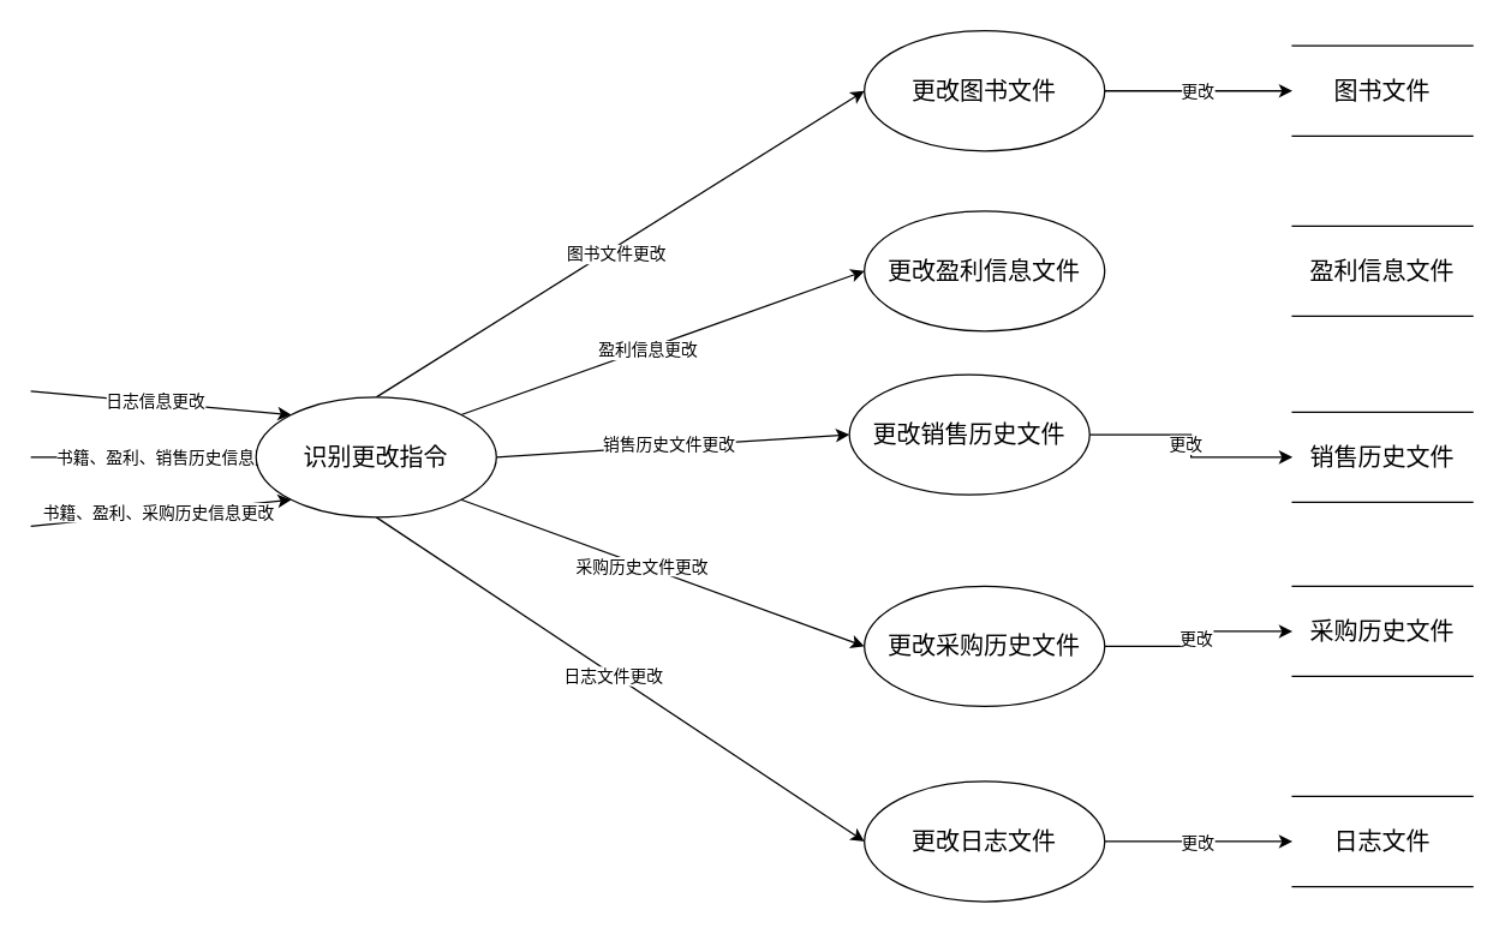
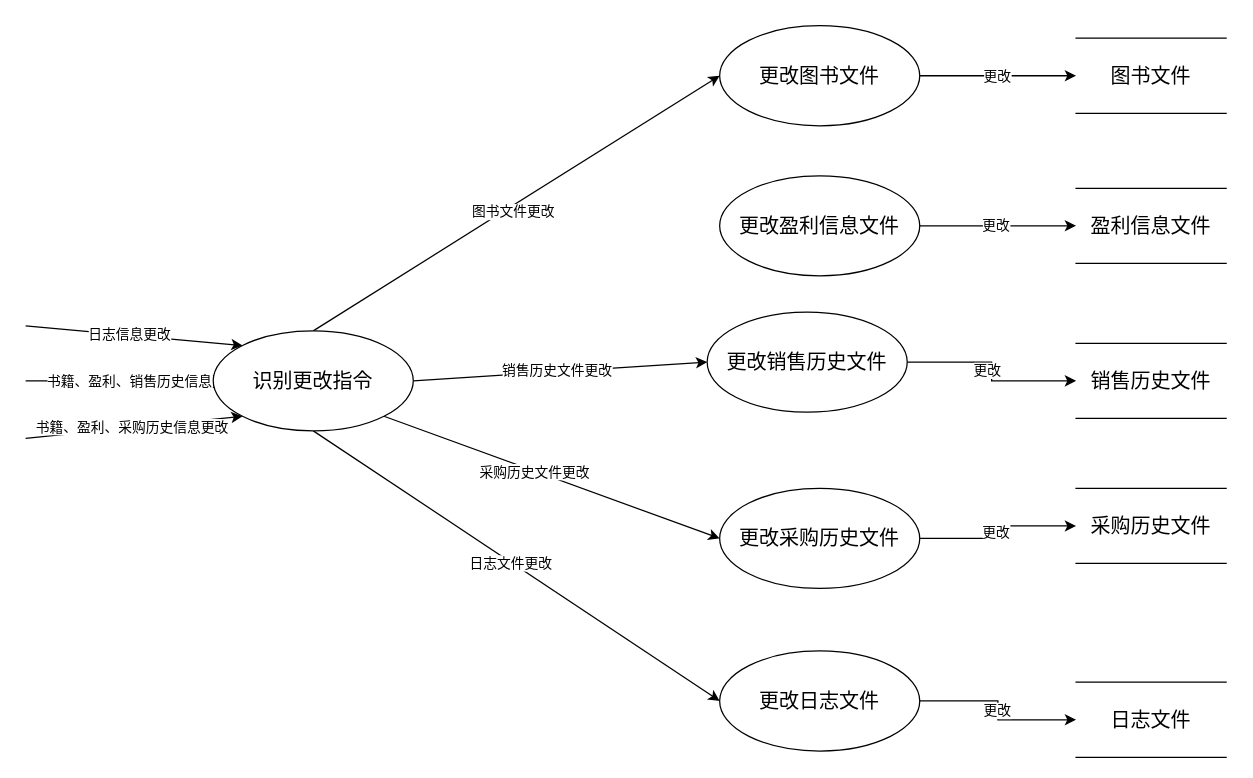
  <mxCell id="0" />
  <mxCell id="1" parent="0" />
  <mxCell id="2" style="rounded=0;orthogonalLoop=1;jettySize=auto;html=1;entryX=0;entryY=0.5;entryDx=0;entryDy=0;" parent="1" target="18" edge="1"><mxGeometry relative="1" as="geometry"><mxPoint x="20" y="304" as="sourcePoint" /></mxGeometry></mxCell>
  <mxCell id="3" value="书籍、盈利、销售历史信息更改" style="edgeLabel;html=1;align=center;verticalAlign=middle;resizable=0;points=[];" parent="2" vertex="1" connectable="0"><mxGeometry x="-0.546" relative="1" as="geometry"><mxPoint x="59" as="offset" /></mxGeometry></mxCell>
  <mxCell id="4" style="rounded=0;orthogonalLoop=1;jettySize=auto;html=1;entryX=0;entryY=1;entryDx=0;entryDy=0;" parent="1" target="18" edge="1"><mxGeometry relative="1" as="geometry"><mxPoint x="20" y="350" as="sourcePoint" /></mxGeometry></mxCell>
  <mxCell id="5" value="书籍、盈利、采购历史信息更改" style="edgeLabel;html=1;align=center;verticalAlign=middle;resizable=0;points=[];" parent="4" vertex="1" connectable="0"><mxGeometry x="-0.162" y="1" relative="1" as="geometry"><mxPoint x="12" y="-1" as="offset" /></mxGeometry></mxCell>
  <mxCell id="6" value="" style="endArrow=classic;html=1;rounded=0;entryX=0;entryY=0;entryDx=0;entryDy=0;" parent="1" target="18" edge="1"><mxGeometry width="50" height="50" relative="1" as="geometry"><mxPoint x="20" y="260" as="sourcePoint" /><mxPoint x="957" y="171" as="targetPoint" /></mxGeometry></mxCell>
  <mxCell id="7" value="日志信息更改" style="edgeLabel;html=1;align=center;verticalAlign=middle;resizable=0;points=[];" parent="6" vertex="1" connectable="0"><mxGeometry x="-0.002" relative="1" as="geometry"><mxPoint x="-4" y="-1" as="offset" /></mxGeometry></mxCell>
  <mxCell id="8" style="rounded=0;orthogonalLoop=1;jettySize=auto;html=1;exitX=0.5;exitY=0;exitDx=0;exitDy=0;entryX=0;entryY=0.5;entryDx=0;entryDy=0;" parent="1" source="18" target="33" edge="1"><mxGeometry relative="1" as="geometry" /></mxCell>
  <mxCell id="9" value="图书文件更改" style="edgeLabel;html=1;align=center;verticalAlign=middle;resizable=0;points=[];" parent="8" vertex="1" connectable="0"><mxGeometry x="-0.042" y="2" relative="1" as="geometry"><mxPoint x="5" y="4" as="offset" /></mxGeometry></mxCell>
- <mxCell id="10" style="rounded=0;orthogonalLoop=1;jettySize=auto;html=1;exitX=1;exitY=0;exitDx=0;exitDy=0;entryX=0;entryY=0.5;entryDx=0;entryDy=0;" parent="1" source="18" target="27" edge="1"><mxGeometry relative="1" as="geometry" /></mxCell>
- <mxCell id="11" value="盈利信息更改" style="edgeLabel;html=1;align=center;verticalAlign=middle;resizable=0;points=[];" parent="10" vertex="1" connectable="0"><mxGeometry x="-0.026" y="-1" relative="1" as="geometry"><mxPoint x="-7" y="3" as="offset" /></mxGeometry></mxCell>
  <mxCell id="12" style="rounded=0;orthogonalLoop=1;jettySize=auto;html=1;exitX=1;exitY=0.5;exitDx=0;exitDy=0;entryX=0;entryY=0.5;entryDx=0;entryDy=0;" parent="1" source="18" target="30" edge="1"><mxGeometry relative="1" as="geometry" /></mxCell>
  <mxCell id="13" value="销售历史文件更改" style="edgeLabel;html=1;align=center;verticalAlign=middle;resizable=0;points=[];" parent="12" vertex="1" connectable="0"><mxGeometry x="-0.026" y="2" relative="1" as="geometry"><mxPoint y="1" as="offset" /></mxGeometry></mxCell>
  <mxCell id="14" style="rounded=0;orthogonalLoop=1;jettySize=auto;html=1;exitX=1;exitY=1;exitDx=0;exitDy=0;entryX=0;entryY=0.5;entryDx=0;entryDy=0;" parent="1" source="18" target="24" edge="1"><mxGeometry relative="1" as="geometry" /></mxCell>
  <mxCell id="15" value="采购历史文件更改" style="edgeLabel;html=1;align=center;verticalAlign=middle;resizable=0;points=[];" parent="14" vertex="1" connectable="0"><mxGeometry x="-0.103" relative="1" as="geometry"><mxPoint as="offset" /></mxGeometry></mxCell>
  <mxCell id="16" style="rounded=0;orthogonalLoop=1;jettySize=auto;html=1;exitX=0.5;exitY=1;exitDx=0;exitDy=0;entryX=0;entryY=0.5;entryDx=0;entryDy=0;" parent="1" source="18" target="21" edge="1"><mxGeometry relative="1" as="geometry" /></mxCell>
  <mxCell id="17" value="日志文件更改" style="edgeLabel;html=1;align=center;verticalAlign=middle;resizable=0;points=[];" parent="16" vertex="1" connectable="0"><mxGeometry x="-0.087" y="1" relative="1" as="geometry"><mxPoint x="9" y="8" as="offset" /></mxGeometry></mxCell>
  <mxCell id="18" value="&lt;font style=&quot;font-size: 16px;&quot;&gt;识别更改指令&lt;/font&gt;" style="ellipse;whiteSpace=wrap;html=1;" parent="1" vertex="1"><mxGeometry x="170" y="264" width="160" height="80" as="geometry" /></mxCell>
  <mxCell id="19" style="edgeStyle=orthogonalEdgeStyle;rounded=0;orthogonalLoop=1;jettySize=auto;html=1;exitX=1;exitY=0.5;exitDx=0;exitDy=0;entryX=0;entryY=0.5;entryDx=0;entryDy=0;" parent="1" source="21" target="36" edge="1"><mxGeometry relative="1" as="geometry" /></mxCell>
  <mxCell id="20" value="更改" style="edgeLabel;html=1;align=center;verticalAlign=middle;resizable=0;points=[];" parent="19" vertex="1" connectable="0"><mxGeometry x="-0.005" relative="1" as="geometry"><mxPoint x="-1" as="offset" /></mxGeometry></mxCell>
  <mxCell id="21" value="&lt;font style=&quot;font-size: 16px;&quot;&gt;更改日志文件&lt;/font&gt;" style="ellipse;whiteSpace=wrap;html=1;" parent="1" vertex="1"><mxGeometry x="575" y="520" width="160" height="80" as="geometry" /></mxCell>
  <mxCell id="22" style="edgeStyle=orthogonalEdgeStyle;rounded=0;orthogonalLoop=1;jettySize=auto;html=1;exitX=1;exitY=0.5;exitDx=0;exitDy=0;entryX=0;entryY=0.5;entryDx=0;entryDy=0;" parent="1" source="24" target="35" edge="1"><mxGeometry relative="1" as="geometry" /></mxCell>
  <mxCell id="23" value="更改" style="edgeLabel;html=1;align=center;verticalAlign=middle;resizable=0;points=[];" parent="22" vertex="1" connectable="0"><mxGeometry x="-0.005" relative="1" as="geometry"><mxPoint x="-2" y="-1" as="offset" /></mxGeometry></mxCell>
  <mxCell id="24" value="&lt;font style=&quot;font-size: 16px;&quot;&gt;更改采购历史文件&lt;/font&gt;" style="ellipse;whiteSpace=wrap;html=1;" parent="1" vertex="1"><mxGeometry x="575" y="390" width="160" height="80" as="geometry" /></mxCell>
+ <mxCell id="25" style="edgeStyle=orthogonalEdgeStyle;rounded=0;orthogonalLoop=1;jettySize=auto;html=1;exitX=1;exitY=0.5;exitDx=0;exitDy=0;entryX=0;entryY=0.5;entryDx=0;entryDy=0;" parent="1" source="27" target="37" edge="1"><mxGeometry relative="1" as="geometry" /></mxCell>
+ <mxCell id="26" value="更改" style="edgeLabel;html=1;align=center;verticalAlign=middle;resizable=0;points=[];" parent="25" vertex="1" connectable="0"><mxGeometry x="0.018" y="1" relative="1" as="geometry"><mxPoint x="-4" as="offset" /></mxGeometry></mxCell>
  <mxCell id="27" value="&lt;font style=&quot;font-size: 16px;&quot;&gt;更改盈利信息文件&lt;/font&gt;" style="ellipse;whiteSpace=wrap;html=1;" parent="1" vertex="1"><mxGeometry x="575" y="140" width="160" height="80" as="geometry" /></mxCell>
  <mxCell id="28" style="edgeStyle=orthogonalEdgeStyle;rounded=0;orthogonalLoop=1;jettySize=auto;html=1;exitX=1;exitY=0.5;exitDx=0;exitDy=0;entryX=0;entryY=0.5;entryDx=0;entryDy=0;" parent="1" source="30" target="34" edge="1"><mxGeometry relative="1" as="geometry" /></mxCell>
  <mxCell id="29" value="更改" style="edgeLabel;html=1;align=center;verticalAlign=middle;resizable=0;points=[];" parent="28" vertex="1" connectable="0"><mxGeometry x="-0.005" y="-1" relative="1" as="geometry"><mxPoint x="-3" y="-1" as="offset" /></mxGeometry></mxCell>
  <mxCell id="30" value="&lt;font style=&quot;font-size: 16px;&quot;&gt;更改销售历史文件&lt;/font&gt;" style="ellipse;whiteSpace=wrap;html=1;" parent="1" vertex="1"><mxGeometry x="565" y="249" width="160" height="80" as="geometry" /></mxCell>
  <mxCell id="31" style="edgeStyle=orthogonalEdgeStyle;rounded=0;orthogonalLoop=1;jettySize=auto;html=1;exitX=1;exitY=0.5;exitDx=0;exitDy=0;entryX=0;entryY=0.5;entryDx=0;entryDy=0;" parent="1" source="33" target="38" edge="1"><mxGeometry relative="1" as="geometry" /></mxCell>
  <mxCell id="32" value="更改" style="edgeLabel;html=1;align=center;verticalAlign=middle;resizable=0;points=[];" parent="31" vertex="1" connectable="0"><mxGeometry x="-0.005" y="-2" relative="1" as="geometry"><mxPoint x="-1" y="-2" as="offset" /></mxGeometry></mxCell>
  <mxCell id="33" value="&lt;font style=&quot;font-size: 16px;&quot;&gt;更改图书文件&lt;/font&gt;" style="ellipse;whiteSpace=wrap;html=1;" parent="1" vertex="1"><mxGeometry x="575" y="20" width="160" height="80" as="geometry" /></mxCell>
  <mxCell id="34" value="&lt;font style=&quot;font-size: 16px;&quot;&gt;销售历史文件&lt;/font&gt;" style="shape=partialRectangle;whiteSpace=wrap;html=1;left=0;right=0;fillColor=none;" parent="1" vertex="1"><mxGeometry x="860" y="274" width="120" height="60" as="geometry" /></mxCell>
  <mxCell id="35" value="&lt;font style=&quot;font-size: 16px;&quot;&gt;采购历史文件&lt;/font&gt;" style="shape=partialRectangle;whiteSpace=wrap;html=1;left=0;right=0;fillColor=none;" parent="1" vertex="1"><mxGeometry x="860" y="390" width="120" height="60" as="geometry" /></mxCell>
- <mxCell id="36" value="&lt;font style=&quot;font-size: 16px;&quot;&gt;日志文件&lt;/font&gt;" style="shape=partialRectangle;whiteSpace=wrap;html=1;left=0;right=0;fillColor=none;" parent="1" vertex="1"><mxGeometry x="860" y="530" width="120" height="60" as="geometry" /></mxCell>
+ <mxCell id="36" value="&lt;font style=&quot;font-size: 16px;&quot;&gt;日志文件&lt;/font&gt;" style="shape=partialRectangle;whiteSpace=wrap;html=1;left=0;right=0;fillColor=none;" parent="1" vertex="1"><mxGeometry x="860" y="545" width="120" height="60" as="geometry" /></mxCell>
  <mxCell id="37" value="&lt;font style=&quot;font-size: 16px;&quot;&gt;盈利信息文件&lt;/font&gt;" style="shape=partialRectangle;whiteSpace=wrap;html=1;left=0;right=0;fillColor=none;" parent="1" vertex="1"><mxGeometry x="860" y="150" width="120" height="60" as="geometry" /></mxCell>
  <mxCell id="38" value="&lt;font style=&quot;font-size: 16px;&quot;&gt;图书文件&lt;/font&gt;" style="shape=partialRectangle;whiteSpace=wrap;html=1;left=0;right=0;fillColor=none;" parent="1" vertex="1"><mxGeometry x="860" y="30" width="120" height="60" as="geometry" /></mxCell>
